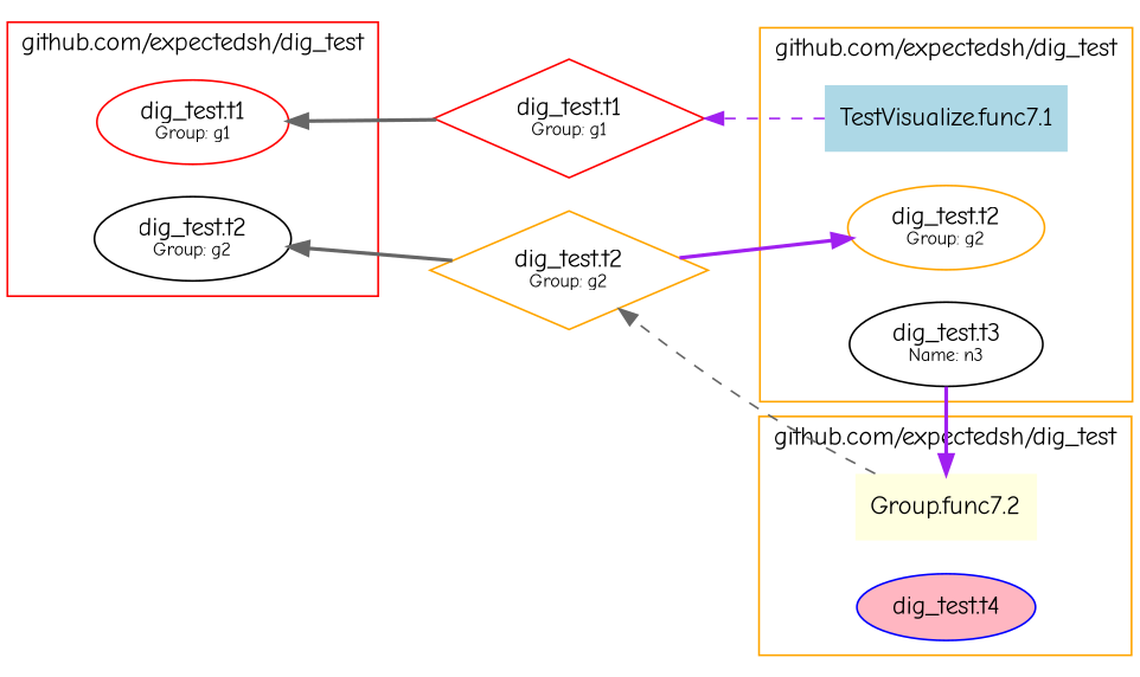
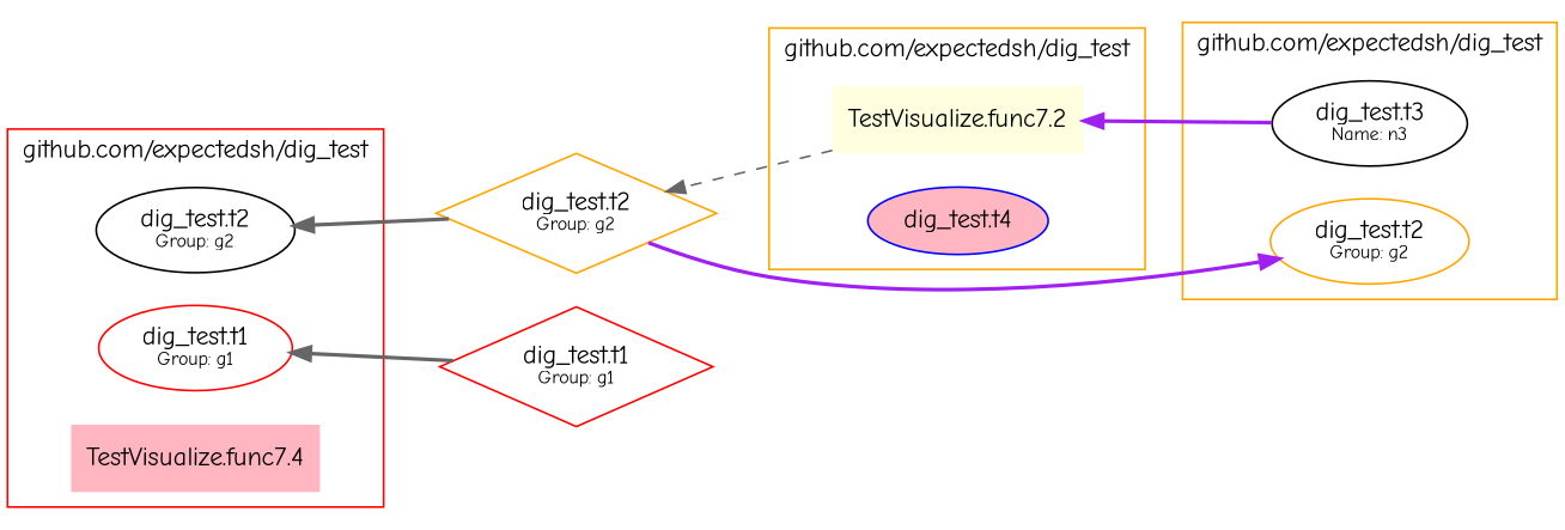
  digraph {
    compound=true
    fontname="Comic Neue"
    rankdir=RL
    node [fontname="Comic Neue"]
    edge [color=purple fontname="Comic Neue" style=bold]
    n1 [color=orange label=<dig_test.t2<BR /><FONT POINT-SIZE="10">Group: g2</FONT>>]
-   n2 [color=black fillcolor=lightblue label="TestVisualize.func7.1" shape=plaintext style=filled]
    n3 [label=<dig_test.t3<BR /><FONT POINT-SIZE="10">Name: n3</FONT>>]
-   n4 [color=teal fillcolor=lightyellow label="Group.func7.2" shape=plaintext style=filled]
+   n4 [color=teal fillcolor=lightyellow label="TestVisualize.func7.2" shape=plaintext style=filled]
    n5 [color=blue fillcolor=lightpink label="dig_test.t4" style=filled]
    n6 [color=red label=<dig_test.t1<BR /><FONT POINT-SIZE="10">Group: g1</FONT>>]
    n7 [label=<dig_test.t2<BR /><FONT POINT-SIZE="10">Group: g2</FONT>>]
+   n8 [color=darkgreen fillcolor=lightpink label="TestVisualize.func7.4" shape=plaintext style=filled]
    n9 [color=red label=<dig_test.t1<BR /><FONT POINT-SIZE="10">Group: g1</FONT>> shape=diamond]
    n10 [color=orange label=<dig_test.t2<BR /><FONT POINT-SIZE="10">Group: g2</FONT>> shape=diamond]
    subgraph cluster_1 {
      color=orange
      label="github.com/expectedsh/dig_test"
      n1
-     n2
      n3
    }
    subgraph cluster_2 {
      color=orange
      label="github.com/expectedsh/dig_test"
      n4
      n5
    }
    subgraph cluster_3 {
      color=red
      label="github.com/expectedsh/dig_test"
      n6
      n7
+     n8
    }
-   n2 -> n9 [style=dashed]
    n3 -> n4
    n4 -> n10 [color=gray40 style=dashed]
    n9 -> n6 [color=gray40]
    n10 -> n1
    n10 -> n7 [color=gray40]
  }
